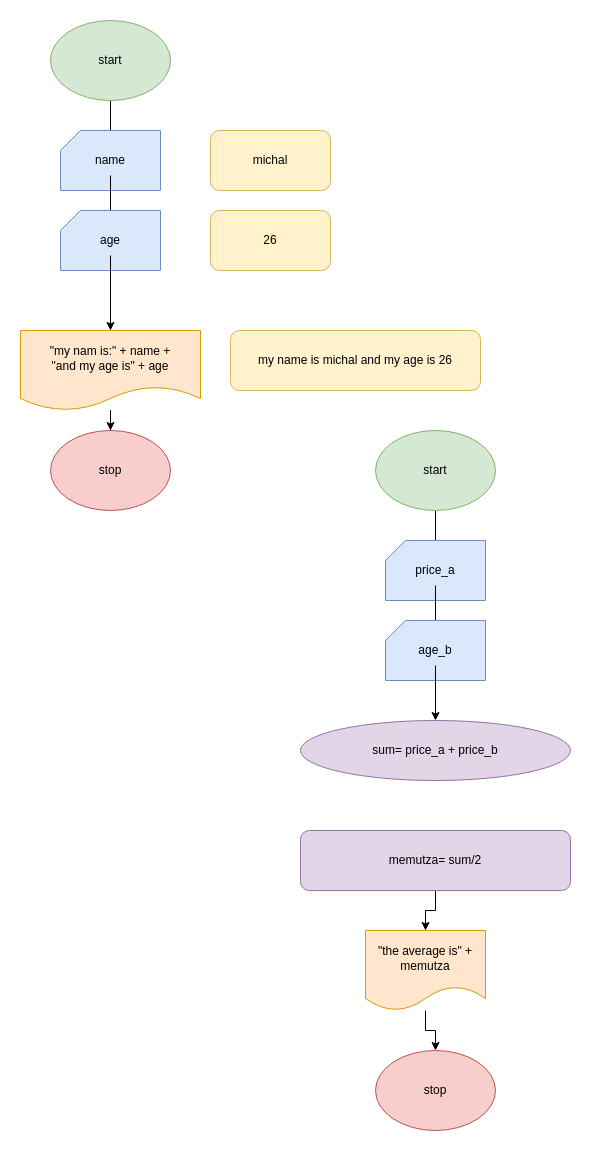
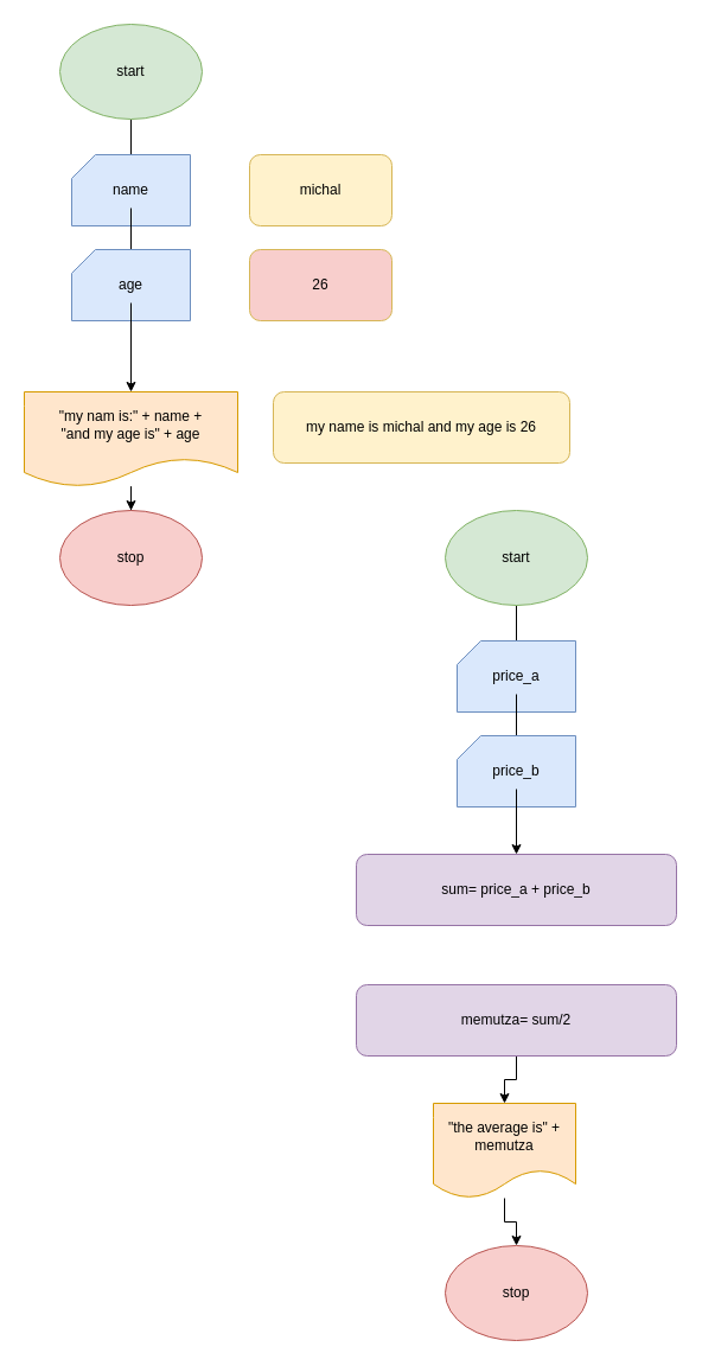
  <mxCell id="0" />
  <mxCell id="1" parent="0" />
  <mxCell id="2" value="" style="edgeStyle=orthogonalEdgeStyle;rounded=0;orthogonalLoop=1;jettySize=auto;html=1;" edge="1" parent="1" source="3" target="6"><mxGeometry relative="1" as="geometry" /></mxCell>
  <mxCell id="3" value="start" style="ellipse;whiteSpace=wrap;html=1;fillColor=#d5e8d4;strokeColor=#82b366;" vertex="1" parent="1"><mxGeometry x="50" y="20" width="120" height="80" as="geometry" /></mxCell>
  <mxCell id="4" value="" style="verticalLabelPosition=bottom;verticalAlign=top;html=1;shape=card;whiteSpace=wrap;size=20;arcSize=12;fillColor=#dae8fc;strokeColor=#6c8ebf;" vertex="1" parent="1"><mxGeometry x="60" y="130" width="100" height="60" as="geometry" /></mxCell>
  <mxCell id="5" value="" style="edgeStyle=orthogonalEdgeStyle;rounded=0;orthogonalLoop=1;jettySize=auto;html=1;" edge="1" parent="1" source="6" target="9"><mxGeometry relative="1" as="geometry" /></mxCell>
  <mxCell id="6" value="name" style="text;html=1;align=center;verticalAlign=middle;whiteSpace=wrap;rounded=0;" vertex="1" parent="1"><mxGeometry x="80" y="145" width="60" height="30" as="geometry" /></mxCell>
  <mxCell id="7" value="" style="verticalLabelPosition=bottom;verticalAlign=top;html=1;shape=card;whiteSpace=wrap;size=20;arcSize=12;fillColor=#dae8fc;strokeColor=#6c8ebf;" vertex="1" parent="1"><mxGeometry x="60" y="210" width="100" height="60" as="geometry" /></mxCell>
  <mxCell id="8" value="" style="edgeStyle=orthogonalEdgeStyle;rounded=0;orthogonalLoop=1;jettySize=auto;html=1;" edge="1" parent="1" source="9" target="11"><mxGeometry relative="1" as="geometry" /></mxCell>
  <mxCell id="9" value="age" style="text;html=1;align=center;verticalAlign=middle;whiteSpace=wrap;rounded=0;" vertex="1" parent="1"><mxGeometry x="80" y="225" width="60" height="30" as="geometry" /></mxCell>
  <mxCell id="10" value="" style="edgeStyle=orthogonalEdgeStyle;rounded=0;orthogonalLoop=1;jettySize=auto;html=1;" edge="1" parent="1" source="11" target="12"><mxGeometry relative="1" as="geometry" /></mxCell>
  <mxCell id="11" value="&quot;my nam is:&quot; + name +&lt;br&gt;&quot;and my age is&quot; + age" style="shape=document;whiteSpace=wrap;html=1;boundedLbl=1;fillColor=#ffe6cc;strokeColor=#d79b00;" vertex="1" parent="1"><mxGeometry x="20" y="330" width="180" height="80" as="geometry" /></mxCell>
  <mxCell id="12" value="stop" style="ellipse;whiteSpace=wrap;html=1;fillColor=#f8cecc;strokeColor=#b85450;" vertex="1" parent="1"><mxGeometry x="50" y="430" width="120" height="80" as="geometry" /></mxCell>
- <mxCell id="13" value="26" style="rounded=1;whiteSpace=wrap;html=1;fillColor=#fff2cc;strokeColor=#d6b656;" vertex="1" parent="1"><mxGeometry x="210" y="210" width="120" height="60" as="geometry" /></mxCell>
+ <mxCell id="13" value="26" style="rounded=1;whiteSpace=wrap;html=1;fillColor=#f8cecc;strokeColor=#d6b656;" vertex="1" parent="1"><mxGeometry x="210" y="210" width="120" height="60" as="geometry" /></mxCell>
  <mxCell id="14" value="michal" style="rounded=1;whiteSpace=wrap;html=1;fillColor=#fff2cc;strokeColor=#d6b656;" vertex="1" parent="1"><mxGeometry x="210" y="130" width="120" height="60" as="geometry" /></mxCell>
  <mxCell id="15" value="my name is michal and my age is 26" style="rounded=1;whiteSpace=wrap;html=1;fillColor=#fff2cc;strokeColor=#d6b656;" vertex="1" parent="1"><mxGeometry x="230" y="330" width="250" height="60" as="geometry" /></mxCell>
  <mxCell id="16" value="" style="edgeStyle=orthogonalEdgeStyle;rounded=0;orthogonalLoop=1;jettySize=auto;html=1;" edge="1" parent="1" source="17" target="20"><mxGeometry relative="1" as="geometry" /></mxCell>
  <mxCell id="17" value="start" style="ellipse;whiteSpace=wrap;html=1;fillColor=#d5e8d4;strokeColor=#82b366;" vertex="1" parent="1"><mxGeometry x="375" y="430" width="120" height="80" as="geometry" /></mxCell>
  <mxCell id="18" value="" style="verticalLabelPosition=bottom;verticalAlign=top;html=1;shape=card;whiteSpace=wrap;size=20;arcSize=12;fillColor=#dae8fc;strokeColor=#6c8ebf;" vertex="1" parent="1"><mxGeometry x="385" y="540" width="100" height="60" as="geometry" /></mxCell>
  <mxCell id="19" value="" style="edgeStyle=orthogonalEdgeStyle;rounded=0;orthogonalLoop=1;jettySize=auto;html=1;" edge="1" parent="1" source="20" target="23"><mxGeometry relative="1" as="geometry" /></mxCell>
  <mxCell id="20" value="price_a" style="text;html=1;align=center;verticalAlign=middle;whiteSpace=wrap;rounded=0;" vertex="1" parent="1"><mxGeometry x="405" y="555" width="60" height="30" as="geometry" /></mxCell>
  <mxCell id="21" value="" style="verticalLabelPosition=bottom;verticalAlign=top;html=1;shape=card;whiteSpace=wrap;size=20;arcSize=12;fillColor=#dae8fc;strokeColor=#6c8ebf;" vertex="1" parent="1"><mxGeometry x="385" y="620" width="100" height="60" as="geometry" /></mxCell>
  <mxCell id="22" value="" style="edgeStyle=orthogonalEdgeStyle;rounded=0;orthogonalLoop=1;jettySize=auto;html=1;" edge="1" parent="1" source="23" target="25"><mxGeometry relative="1" as="geometry" /></mxCell>
- <mxCell id="23" value="age_b" style="text;html=1;align=center;verticalAlign=middle;whiteSpace=wrap;rounded=0;" vertex="1" parent="1"><mxGeometry x="405" y="635" width="60" height="30" as="geometry" /></mxCell>
+ <mxCell id="23" value="price_b" style="text;html=1;align=center;verticalAlign=middle;whiteSpace=wrap;rounded=0;" vertex="1" parent="1"><mxGeometry x="405" y="635" width="60" height="30" as="geometry" /></mxCell>
  <mxCell id="24" value="stop" style="ellipse;whiteSpace=wrap;html=1;fillColor=#f8cecc;strokeColor=#b85450;" vertex="1" parent="1"><mxGeometry x="375" y="1050" width="120" height="80" as="geometry" /></mxCell>
- <mxCell id="25" value="sum= price_a + price_b" style="ellipse;whiteSpace=wrap;html=1;fillColor=#e1d5e7;strokeColor=#9673a6;" vertex="1" parent="1"><mxGeometry x="300" y="720" width="270" height="60" as="geometry" /></mxCell>
+ <mxCell id="25" value="sum= price_a + price_b" style="rounded=1;whiteSpace=wrap;html=1;fillColor=#e1d5e7;strokeColor=#9673a6;" vertex="1" parent="1"><mxGeometry x="300" y="720" width="270" height="60" as="geometry" /></mxCell>
  <mxCell id="26" value="" style="edgeStyle=orthogonalEdgeStyle;rounded=0;orthogonalLoop=1;jettySize=auto;html=1;" edge="1" parent="1" source="27" target="29"><mxGeometry relative="1" as="geometry" /></mxCell>
  <mxCell id="27" value="memutza= sum/2" style="rounded=1;whiteSpace=wrap;html=1;fillColor=#e1d5e7;strokeColor=#9673a6;" vertex="1" parent="1"><mxGeometry x="300" y="830" width="270" height="60" as="geometry" /></mxCell>
  <mxCell id="28" value="" style="edgeStyle=orthogonalEdgeStyle;rounded=0;orthogonalLoop=1;jettySize=auto;html=1;" edge="1" parent="1" source="29" target="24"><mxGeometry relative="1" as="geometry" /></mxCell>
  <mxCell id="29" value="&quot;the average is&quot; + memutza" style="shape=document;whiteSpace=wrap;html=1;boundedLbl=1;fillColor=#ffe6cc;strokeColor=#d79b00;" vertex="1" parent="1"><mxGeometry x="365" y="930" width="120" height="80" as="geometry" /></mxCell>
